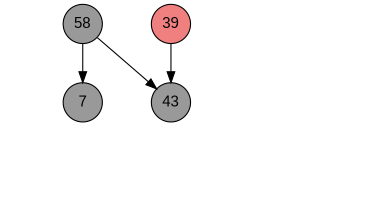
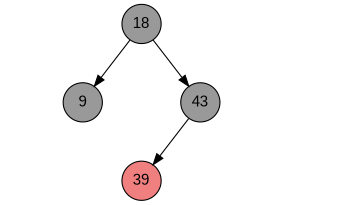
  digraph {
    node [fixedsize=true fontname=Arial shape=circle style=invis]
    edge [style=invis]
-   18 [fillcolor=grey60 style=filled label=58]
-   9 [fillcolor=grey60 style=filled label=7]
+   18 [fillcolor=grey60 style=filled]
+   9 [fillcolor=grey60 style=filled]
    n3 [fillcolor=grey60 label=43 style=filled]
    n4 [label=X]
    n5 [label=X]
    39 [fillcolor=lightcoral style=filled]
    n7 [label=X]
    n8 [label=X]
    n9 [label=X]
    n10 [label=X]
    n11 [label=X]
    n12 [label=X]
    18 -> 9 [style=""]
    18 -> n3 [style=""]
    9 -> n4
    9 -> n5
-   39 -> n3 [style=""]
+   n3 -> 39 [style=""]
    n3 -> n7
    n3 -> n8
    n3 -> n9
  }
